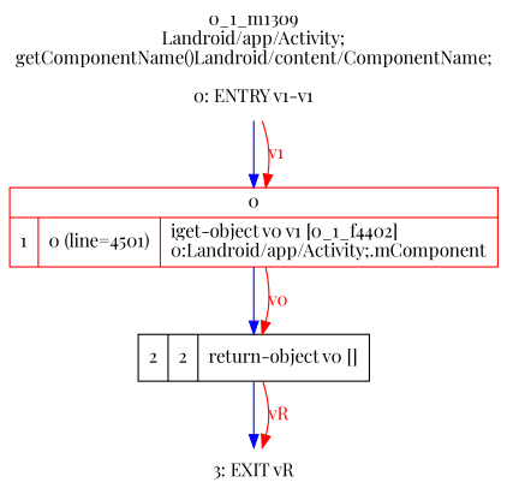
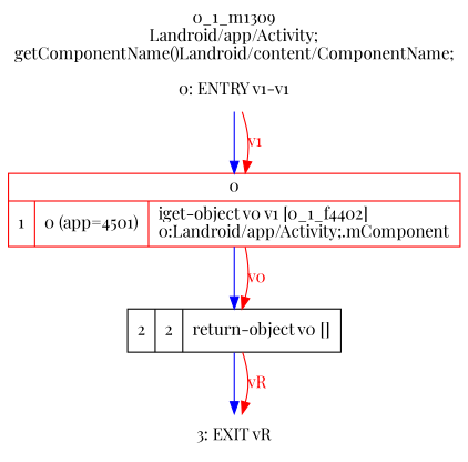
  digraph {
    label="0_1_m1309\nLandroid/app/Activity;\ngetComponentName()Landroid/content/ComponentName;"
    labelloc=t
    rankdir=UD
    fontname="Playfair Display"
    node [shape=plaintext fontname="Playfair Display"]
    edge [color=blue fontcolor=blue fontname="Playfair Display"]
    n1 [label="0: ENTRY v1-v1"]
-   n2 [color=red label="{0|{1|0 (line=4501)|iget-object v0 v1 [0_1_f4402]\l0:Landroid/app/Activity;.mComponent\l}}" shape=record]
+   n2 [color=red label="{0|{1|0 (app=4501)|iget-object v0 v1 [0_1_f4402]\l0:Landroid/app/Activity;.mComponent\l}}" shape=record]
    n3 [label="2|2|return-object v0 []\l" shape=record]
    n4 [label="3: EXIT vR"]
    n1 -> n2 [weight=100]
    n1 -> n2 [color=red fontcolor=red label=v1]
    n2 -> n3 [weight=100]
    n2 -> n3 [color=red fontcolor=red label=v0]
    n3 -> n4 [weight=100]
    n3 -> n4 [color=red fontcolor=red label=vR]
  }
